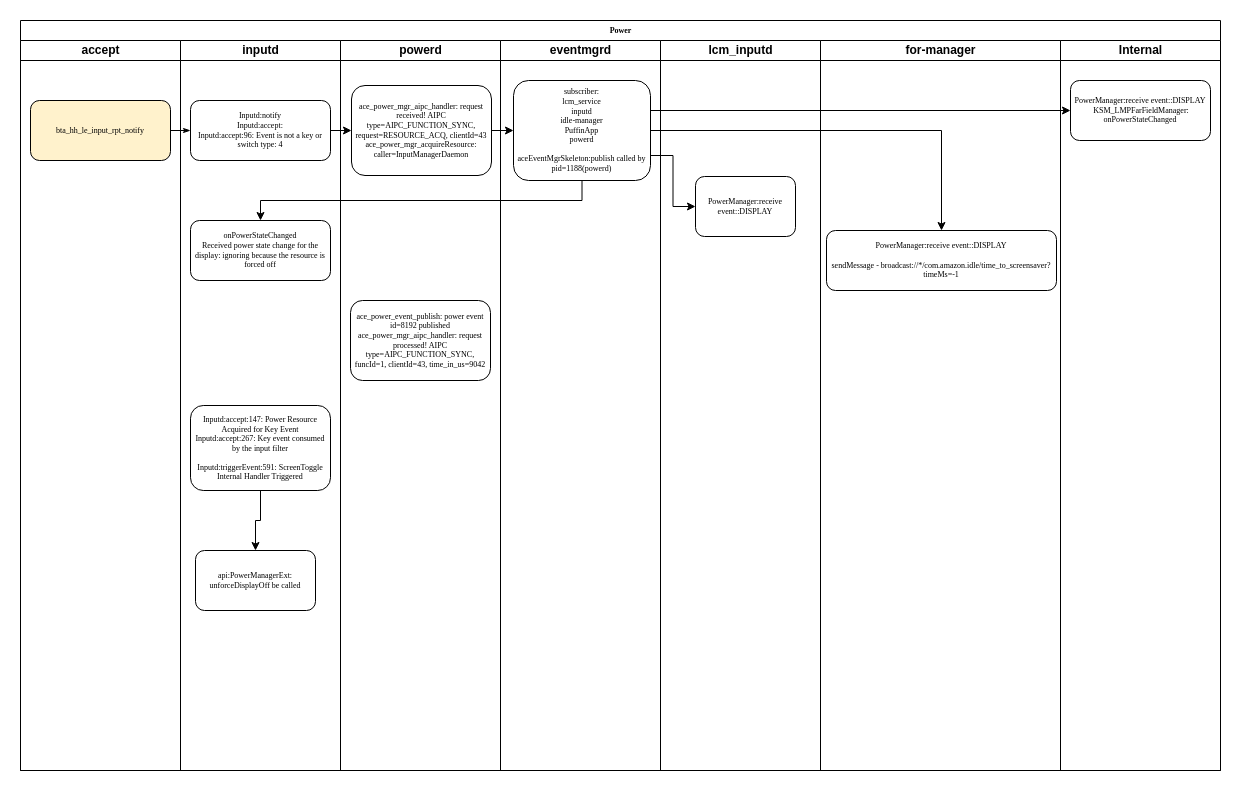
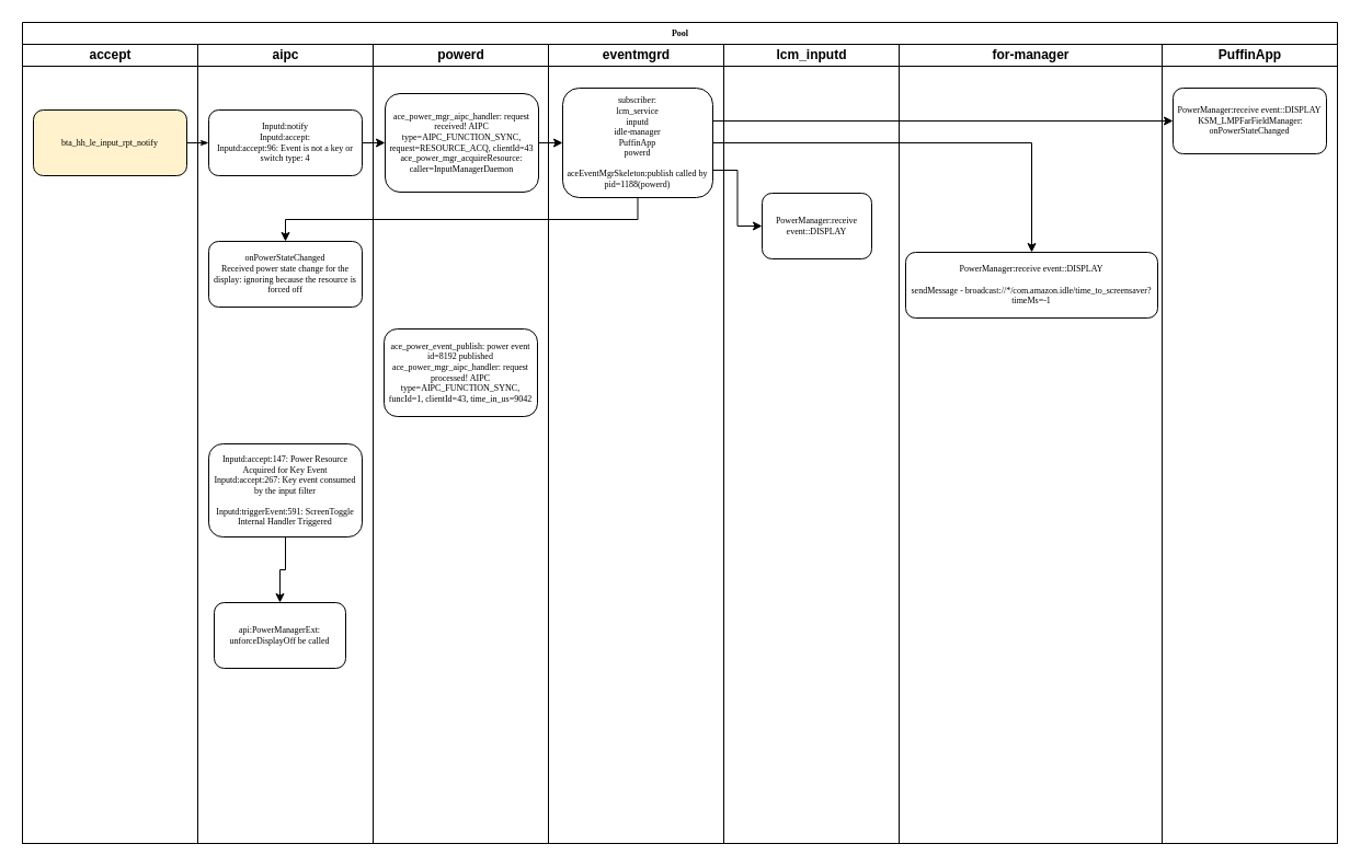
  <mxCell id="0" />
  <mxCell id="1" parent="0" />
- <mxCell id="2" value="Power" style="swimlane;html=1;childLayout=stackLayout;startSize=20;rounded=0;shadow=0;labelBackgroundColor=none;strokeWidth=1;fontFamily=Verdana;fontSize=8;align=center;" parent="1" vertex="1"><mxGeometry x="20" y="20" width="1200" height="750" as="geometry" /></mxCell>
+ <mxCell id="2" value="Pool" style="swimlane;html=1;childLayout=stackLayout;startSize=20;rounded=0;shadow=0;labelBackgroundColor=none;strokeWidth=1;fontFamily=Verdana;fontSize=8;align=center;" parent="1" vertex="1"><mxGeometry x="20" y="20" width="1200" height="750" as="geometry" /></mxCell>
  <mxCell id="3" value="accept" style="swimlane;html=1;startSize=20;" parent="2" vertex="1"><mxGeometry y="20" width="160" height="730" as="geometry" /></mxCell>
  <mxCell id="4" value="bta_hh_le_input_rpt_notify" style="rounded=1;whiteSpace=wrap;html=1;shadow=0;labelBackgroundColor=none;strokeWidth=1;fontFamily=Verdana;fontSize=8;align=center;fillColor=#fff2cc;" parent="3" vertex="1"><mxGeometry x="10" y="60" width="140" height="60" as="geometry" /></mxCell>
  <mxCell id="5" style="edgeStyle=orthogonalEdgeStyle;rounded=1;html=1;labelBackgroundColor=none;startArrow=none;startFill=0;startSize=5;endArrow=classicThin;endFill=1;endSize=5;jettySize=auto;orthogonalLoop=1;strokeWidth=1;fontFamily=Verdana;fontSize=8" parent="2" source="4" target="7" edge="1"><mxGeometry relative="1" as="geometry" /></mxCell>
- <mxCell id="6" value="inputd" style="swimlane;html=1;startSize=20;" parent="2" vertex="1"><mxGeometry x="160" y="20" width="160" height="730" as="geometry" /></mxCell>
+ <mxCell id="6" value="aipc" style="swimlane;html=1;startSize=20;" parent="2" vertex="1"><mxGeometry x="160" y="20" width="160" height="730" as="geometry" /></mxCell>
  <mxCell id="7" value="&lt;div&gt;Inputd:notify&lt;br&gt;&lt;/div&gt;Inputd:accept:&lt;div&gt;Inputd:accept:96: Event is not a key or switch type: 4&lt;br&gt;&lt;/div&gt;" style="rounded=1;whiteSpace=wrap;html=1;shadow=0;labelBackgroundColor=none;strokeWidth=1;fontFamily=Verdana;fontSize=8;align=center;" parent="6" vertex="1"><mxGeometry x="10" y="60" width="140" height="60" as="geometry" /></mxCell>
  <mxCell id="8" value="&lt;div&gt;onPowerStateChanged&lt;br&gt;&lt;/div&gt;&lt;div&gt;Received power state change for the display: ignoring because the resource is forced off&lt;br&gt;&lt;/div&gt;" style="rounded=1;whiteSpace=wrap;html=1;shadow=0;labelBackgroundColor=none;strokeWidth=1;fontFamily=Verdana;fontSize=8;align=center;" vertex="1" parent="6"><mxGeometry x="10" y="180" width="140" height="60" as="geometry" /></mxCell>
  <mxCell id="9" value="" style="edgeStyle=orthogonalEdgeStyle;rounded=0;orthogonalLoop=1;jettySize=auto;html=1;" edge="1" parent="6" source="10" target="11"><mxGeometry relative="1" as="geometry" /></mxCell>
  <mxCell id="10" value="&lt;div&gt;Inputd:accept:147: Power Resource Acquired for Key Event&lt;br&gt;&lt;/div&gt;&lt;div&gt;Inputd:accept:267: Key event consumed by the input filter&lt;br&gt;&lt;/div&gt;&lt;div&gt;&lt;br&gt;&lt;/div&gt;&lt;div&gt;Inputd:triggerEvent:591: ScreenToggle Internal Handler Triggered&lt;br&gt;&lt;/div&gt;" style="rounded=1;whiteSpace=wrap;html=1;shadow=0;labelBackgroundColor=none;strokeWidth=1;fontFamily=Verdana;fontSize=8;align=center;" vertex="1" parent="6"><mxGeometry x="10" y="365" width="140" height="85" as="geometry" /></mxCell>
  <mxCell id="11" value="api:PowerManagerExt:&lt;div&gt;unforceDisplayOff be called&lt;/div&gt;" style="whiteSpace=wrap;html=1;fontSize=8;fontFamily=Verdana;rounded=1;shadow=0;labelBackgroundColor=none;strokeWidth=1;" vertex="1" parent="6"><mxGeometry x="15" y="510" width="120" height="60" as="geometry" /></mxCell>
  <mxCell id="12" value="powerd" style="swimlane;html=1;startSize=20;" parent="2" vertex="1"><mxGeometry x="320" y="20" width="160" height="730" as="geometry" /></mxCell>
  <mxCell id="13" value="&lt;div&gt;&lt;div&gt;ace_power_mgr_aipc_handler: request received! AIPC type=AIPC_FUNCTION_SYNC, request=RESOURCE_ACQ, clientId=43&lt;/div&gt;&lt;/div&gt;ace_power_mgr_acquireResource: caller=InputManagerDaemon" style="rounded=1;whiteSpace=wrap;html=1;shadow=0;labelBackgroundColor=none;strokeWidth=1;fontFamily=Verdana;fontSize=8;align=center;" parent="12" vertex="1"><mxGeometry x="11" y="45" width="140" height="90" as="geometry" /></mxCell>
  <mxCell id="14" value="ace_power_event_publish: power event id=8192 published&lt;div&gt;ace_power_mgr_aipc_handler: request processed! AIPC type=AIPC_FUNCTION_SYNC, funcId=1, clientId=43, time_in_us=9042&lt;br&gt;&lt;/div&gt;" style="rounded=1;whiteSpace=wrap;html=1;shadow=0;labelBackgroundColor=none;strokeWidth=1;fontFamily=Verdana;fontSize=8;align=center;" vertex="1" parent="12"><mxGeometry x="10" y="260" width="140" height="80" as="geometry" /></mxCell>
  <mxCell id="15" value="eventmgrd" style="swimlane;html=1;startSize=20;" parent="2" vertex="1"><mxGeometry x="480" y="20" width="160" height="730" as="geometry" /></mxCell>
  <mxCell id="16" value="subscriber:&lt;div&gt;lcm_service&lt;br&gt;&lt;/div&gt;&lt;div&gt;inputd&lt;br&gt;&lt;/div&gt;&lt;div&gt;idle-manager&lt;br&gt;&lt;/div&gt;&lt;div&gt;PuffinApp&lt;br&gt;&lt;/div&gt;&lt;div&gt;powerd&lt;br&gt;&lt;/div&gt;&lt;div&gt;&lt;br&gt;&lt;/div&gt;&lt;div&gt;aceEventMgrSkeleton:publish called by pid=1188(powerd)&lt;br&gt;&lt;/div&gt;" style="rounded=1;whiteSpace=wrap;html=1;shadow=0;labelBackgroundColor=none;strokeWidth=1;fontFamily=Verdana;fontSize=8;align=center;" vertex="1" parent="15"><mxGeometry x="13" y="40" width="137" height="100" as="geometry" /></mxCell>
  <mxCell id="17" value="lcm_inputd" style="swimlane;html=1;startSize=20;" parent="2" vertex="1"><mxGeometry x="640" y="20" width="160" height="730" as="geometry" /></mxCell>
  <mxCell id="18" value="PowerManager:receive event::DISPLAY" style="rounded=1;whiteSpace=wrap;html=1;shadow=0;labelBackgroundColor=none;strokeWidth=1;fontFamily=Verdana;fontSize=8;align=center;" vertex="1" parent="17"><mxGeometry x="35" y="136" width="100" height="60" as="geometry" /></mxCell>
  <mxCell id="19" value="for-manager" style="swimlane;html=1;startSize=20;" vertex="1" parent="2"><mxGeometry x="800" y="20" width="240" height="730" as="geometry" /></mxCell>
  <mxCell id="20" value="PowerManager:receive event::DISPLAY&lt;div&gt;&lt;br&gt;&lt;/div&gt;&lt;div&gt;sendMessage - broadcast://*/com.amazon.idle/time_to_screensaver?timeMs=-1&lt;br&gt;&lt;/div&gt;" style="rounded=1;whiteSpace=wrap;html=1;shadow=0;labelBackgroundColor=none;strokeWidth=1;fontFamily=Verdana;fontSize=8;align=center;" vertex="1" parent="19"><mxGeometry x="6" y="190" width="230" height="60" as="geometry" /></mxCell>
- <mxCell id="21" value="Internal" style="swimlane;html=1;startSize=20;" parent="2" vertex="1"><mxGeometry x="1040" y="20" width="160" height="730" as="geometry" /></mxCell>
+ <mxCell id="21" value="PuffinApp" style="swimlane;html=1;startSize=20;" parent="2" vertex="1"><mxGeometry x="1040" y="20" width="160" height="730" as="geometry" /></mxCell>
  <mxCell id="22" value="PowerManager:receive event::DISPLAY&lt;div&gt;&amp;nbsp;KSM_LMPFarFieldManager:&lt;/div&gt;&lt;div&gt;onPowerStateChanged&lt;br&gt;&lt;/div&gt;" style="rounded=1;whiteSpace=wrap;html=1;shadow=0;labelBackgroundColor=none;strokeWidth=1;fontFamily=Verdana;fontSize=8;align=center;" vertex="1" parent="21"><mxGeometry x="10" y="40" width="140" height="60" as="geometry" /></mxCell>
  <mxCell id="23" value="" style="edgeStyle=orthogonalEdgeStyle;rounded=0;orthogonalLoop=1;jettySize=auto;html=1;" edge="1" parent="2" source="13" target="16"><mxGeometry relative="1" as="geometry" /></mxCell>
  <mxCell id="24" value="" style="edgeStyle=orthogonalEdgeStyle;rounded=0;orthogonalLoop=1;jettySize=auto;html=1;" edge="1" parent="2" source="16" target="22"><mxGeometry relative="1" as="geometry"><Array as="points"><mxPoint x="800" y="90" /><mxPoint x="800" y="90" /></Array></mxGeometry></mxCell>
  <mxCell id="25" style="edgeStyle=orthogonalEdgeStyle;rounded=0;orthogonalLoop=1;jettySize=auto;html=1;exitX=1;exitY=0.75;exitDx=0;exitDy=0;" edge="1" parent="2" source="16" target="18"><mxGeometry relative="1" as="geometry" /></mxCell>
  <mxCell id="26" style="edgeStyle=orthogonalEdgeStyle;rounded=0;orthogonalLoop=1;jettySize=auto;html=1;exitX=1;exitY=0.5;exitDx=0;exitDy=0;entryX=0.5;entryY=0;entryDx=0;entryDy=0;" edge="1" parent="2" source="16" target="20"><mxGeometry relative="1" as="geometry" /></mxCell>
  <mxCell id="27" style="edgeStyle=orthogonalEdgeStyle;rounded=0;orthogonalLoop=1;jettySize=auto;html=1;exitX=0.5;exitY=1;exitDx=0;exitDy=0;entryX=0.5;entryY=0;entryDx=0;entryDy=0;" edge="1" parent="2" source="16" target="8"><mxGeometry relative="1" as="geometry" /></mxCell>
  <mxCell id="28" style="edgeStyle=orthogonalEdgeStyle;rounded=0;orthogonalLoop=1;jettySize=auto;html=1;exitX=1;exitY=0.5;exitDx=0;exitDy=0;entryX=0;entryY=0.5;entryDx=0;entryDy=0;" edge="1" parent="2" source="7" target="13"><mxGeometry relative="1" as="geometry" /></mxCell>
